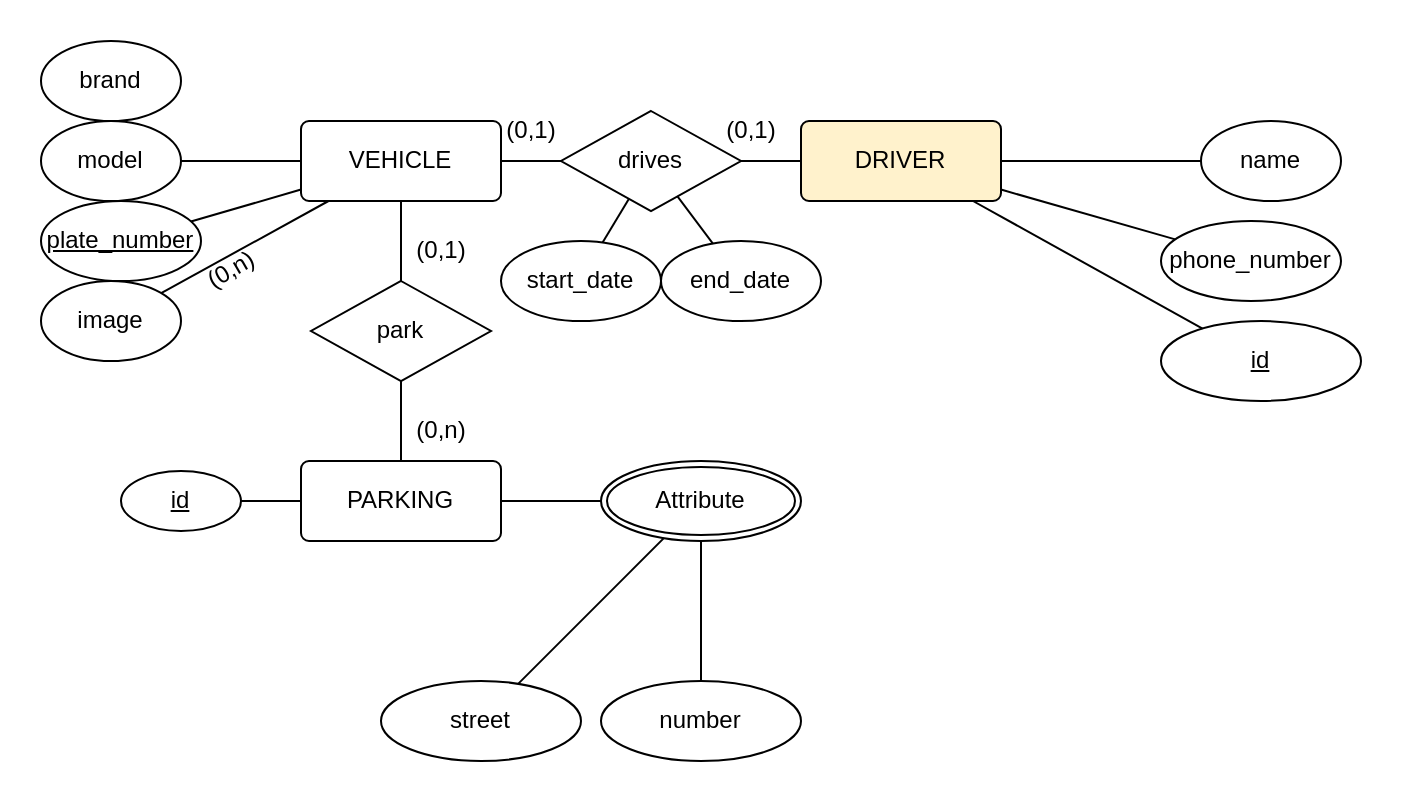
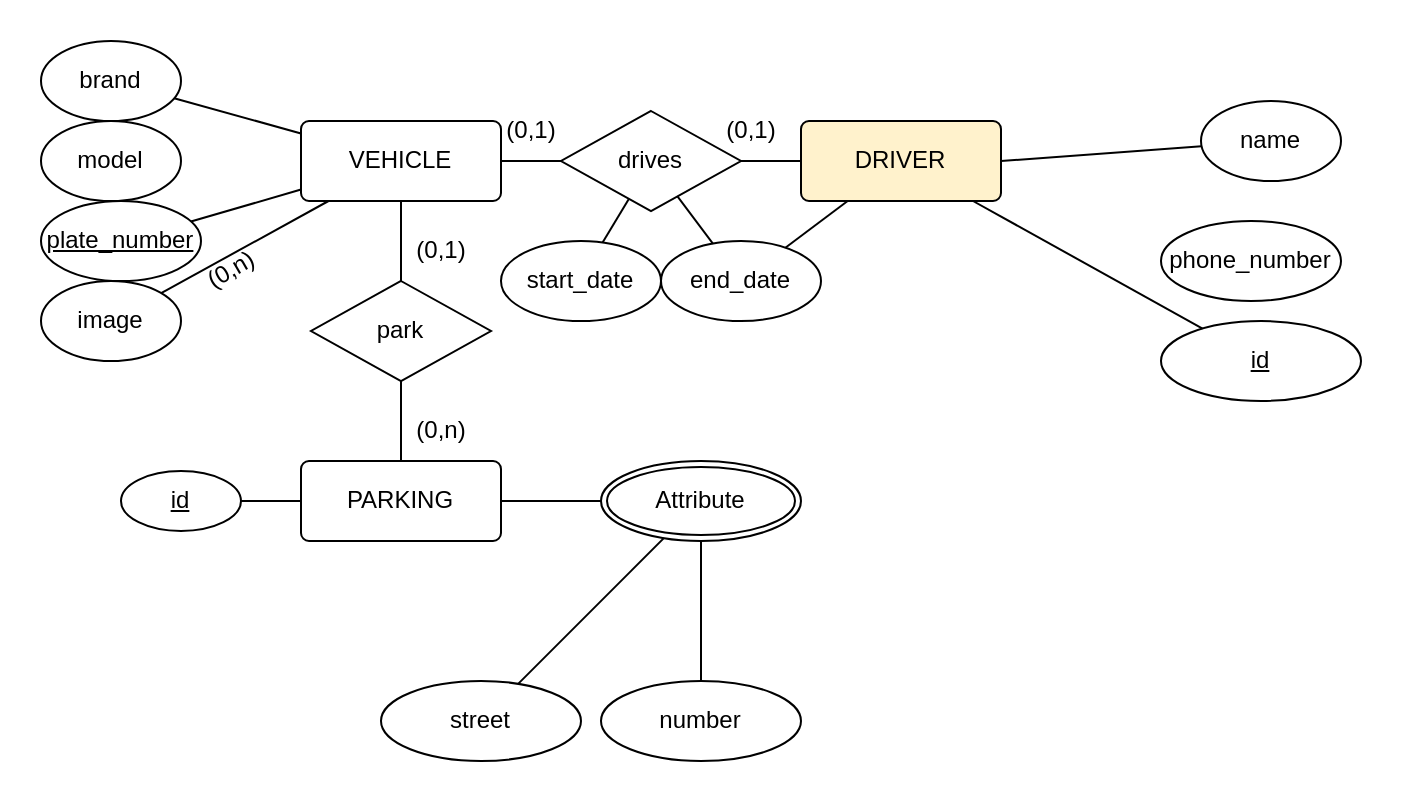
  <mxCell id="0" />
  <mxCell id="1" parent="0" />
  <mxCell id="2" value="VEHICLE" style="rounded=1;arcSize=10;whiteSpace=wrap;html=1;align=center;" vertex="1" parent="1"><mxGeometry x="150" y="60" width="100" height="40" as="geometry" /></mxCell>
  <mxCell id="3" value="PARKING" style="rounded=1;arcSize=10;whiteSpace=wrap;html=1;align=center;" vertex="1" parent="1"><mxGeometry x="150" y="230" width="100" height="40" as="geometry" /></mxCell>
  <mxCell id="4" value="DRIVER" style="rounded=1;arcSize=10;whiteSpace=wrap;html=1;align=center;fillColor=#fff2cc;" vertex="1" parent="1"><mxGeometry x="400" y="60" width="100" height="40" as="geometry" /></mxCell>
  <mxCell id="5" value="brand" style="ellipse;whiteSpace=wrap;html=1;align=center;" vertex="1" parent="1"><mxGeometry x="20" y="20" width="70" height="40" as="geometry" /></mxCell>
  <mxCell id="6" value="model" style="ellipse;whiteSpace=wrap;html=1;align=center;" vertex="1" parent="1"><mxGeometry x="20" y="60" width="70" height="40" as="geometry" /></mxCell>
  <mxCell id="7" value="&lt;u&gt;plate_number&lt;/u&gt;" style="ellipse;whiteSpace=wrap;html=1;align=center;" vertex="1" parent="1"><mxGeometry x="20" y="100" width="80" height="40" as="geometry" /></mxCell>
  <mxCell id="8" value="image" style="ellipse;whiteSpace=wrap;html=1;align=center;" vertex="1" parent="1"><mxGeometry x="20" y="140" width="70" height="40" as="geometry" /></mxCell>
- <mxCell id="9" value="name" style="ellipse;whiteSpace=wrap;html=1;align=center;" vertex="1" parent="1"><mxGeometry x="600" y="60" width="70" height="40" as="geometry" /></mxCell>
+ <mxCell id="9" value="name" style="ellipse;whiteSpace=wrap;html=1;align=center;" vertex="1" parent="1"><mxGeometry x="600" y="50" width="70" height="40" as="geometry" /></mxCell>
  <mxCell id="10" value="phone_number" style="ellipse;whiteSpace=wrap;html=1;align=center;" vertex="1" parent="1"><mxGeometry x="580" y="110" width="90" height="40" as="geometry" /></mxCell>
  <mxCell id="11" value="" style="endArrow=none;html=1;rounded=0;exitX=1;exitY=0.5;exitDx=0;exitDy=0;" edge="1" parent="1" source="4" target="9"><mxGeometry relative="1" as="geometry"><mxPoint x="420" y="110" as="sourcePoint" /><mxPoint x="580" y="110" as="targetPoint" /></mxGeometry></mxCell>
- <mxCell id="12" value="" style="endArrow=none;html=1;rounded=0;" edge="1" parent="1" source="4" target="10"><mxGeometry relative="1" as="geometry"><mxPoint x="420" y="110" as="sourcePoint" /><mxPoint x="580" y="110" as="targetPoint" /></mxGeometry></mxCell>
+ <mxCell id="12" value="" style="endArrow=none;html=1;rounded=0;" edge="1" parent="1" source="4" target="38"><mxGeometry relative="1" as="geometry"><mxPoint x="420" y="110" as="sourcePoint" /><mxPoint x="580" y="110" as="targetPoint" /></mxGeometry></mxCell>
  <mxCell id="13" value="drives" style="shape=rhombus;perimeter=rhombusPerimeter;whiteSpace=wrap;html=1;align=center;" vertex="1" parent="1"><mxGeometry x="280" y="55" width="90" height="50" as="geometry" /></mxCell>
  <mxCell id="14" value="" style="endArrow=none;html=1;rounded=0;" edge="1" parent="1" source="2" target="13"><mxGeometry relative="1" as="geometry"><mxPoint x="260" y="110" as="sourcePoint" /><mxPoint x="420" y="110" as="targetPoint" /></mxGeometry></mxCell>
  <mxCell id="15" value="" style="endArrow=none;html=1;rounded=0;" edge="1" parent="1" source="13" target="4"><mxGeometry relative="1" as="geometry"><mxPoint x="360" y="80" as="sourcePoint" /><mxPoint x="420" y="110" as="targetPoint" /></mxGeometry></mxCell>
  <mxCell id="16" value="(0,1)" style="text;html=1;align=center;verticalAlign=middle;resizable=0;points=[];autosize=1;strokeColor=none;fillColor=none;" vertex="1" parent="1"><mxGeometry x="240" y="50" width="50" height="30" as="geometry" /></mxCell>
  <mxCell id="17" value="(0,1)" style="text;html=1;align=center;verticalAlign=middle;resizable=0;points=[];autosize=1;strokeColor=none;fillColor=none;" vertex="1" parent="1"><mxGeometry x="350" y="50" width="50" height="30" as="geometry" /></mxCell>
  <mxCell id="18" value="park" style="shape=rhombus;perimeter=rhombusPerimeter;whiteSpace=wrap;html=1;align=center;" vertex="1" parent="1"><mxGeometry x="155" y="140" width="90" height="50" as="geometry" /></mxCell>
  <mxCell id="19" value="" style="endArrow=none;html=1;rounded=0;" edge="1" parent="1" source="2" target="18"><mxGeometry relative="1" as="geometry"><mxPoint x="260" y="110" as="sourcePoint" /><mxPoint x="420" y="110" as="targetPoint" /></mxGeometry></mxCell>
  <mxCell id="20" value="" style="endArrow=none;html=1;rounded=0;" edge="1" parent="1" source="18" target="3"><mxGeometry relative="1" as="geometry"><mxPoint x="260" y="110" as="sourcePoint" /><mxPoint x="420" y="110" as="targetPoint" /></mxGeometry></mxCell>
  <mxCell id="21" value="(0,n)" style="text;html=1;align=center;verticalAlign=middle;resizable=0;points=[];autosize=1;strokeColor=none;fillColor=none;" vertex="1" parent="1"><mxGeometry x="195" y="200" width="50" height="30" as="geometry" /></mxCell>
  <mxCell id="22" value="(0,1)" style="text;html=1;align=center;verticalAlign=middle;resizable=0;points=[];autosize=1;strokeColor=none;fillColor=none;" vertex="1" parent="1"><mxGeometry x="195" y="110" width="50" height="30" as="geometry" /></mxCell>
  <mxCell id="23" value="id" style="ellipse;whiteSpace=wrap;html=1;align=center;fontStyle=4;" vertex="1" parent="1"><mxGeometry x="580" y="160" width="100" height="40" as="geometry" /></mxCell>
  <mxCell id="24" value="" style="endArrow=none;html=1;rounded=0;" edge="1" parent="1" source="4" target="23"><mxGeometry relative="1" as="geometry"><mxPoint x="450" y="80" as="sourcePoint" /><mxPoint x="610" y="80" as="targetPoint" /></mxGeometry></mxCell>
- <mxCell id="25" value="" style="endArrow=none;html=1;rounded=0;" edge="1" parent="1" source="6" target="2"><mxGeometry relative="1" as="geometry"><mxPoint x="70" y="80" as="sourcePoint" /><mxPoint x="230" y="80" as="targetPoint" /></mxGeometry></mxCell>
+ <mxCell id="26" value="" style="endArrow=none;html=1;rounded=0;" edge="1" parent="1" source="5" target="2"><mxGeometry relative="1" as="geometry"><mxPoint x="260" y="140" as="sourcePoint" /><mxPoint x="190" y="80" as="targetPoint" /></mxGeometry></mxCell>
  <mxCell id="27" value="" style="endArrow=none;html=1;rounded=0;" edge="1" parent="1" source="7" target="2"><mxGeometry relative="1" as="geometry"><mxPoint x="260" y="140" as="sourcePoint" /><mxPoint x="420" y="140" as="targetPoint" /></mxGeometry></mxCell>
  <mxCell id="28" value="" style="endArrow=none;html=1;rounded=0;" edge="1" parent="1" source="8" target="2"><mxGeometry relative="1" as="geometry"><mxPoint x="260" y="140" as="sourcePoint" /><mxPoint x="420" y="140" as="targetPoint" /></mxGeometry></mxCell>
  <mxCell id="29" value="(0,n)" style="text;html=1;align=center;verticalAlign=middle;resizable=0;points=[];autosize=1;strokeColor=none;fillColor=none;rotation=-30;" vertex="1" parent="1"><mxGeometry x="90" y="120" width="50" height="30" as="geometry" /></mxCell>
  <mxCell id="30" value="Attribute" style="ellipse;shape=doubleEllipse;margin=3;whiteSpace=wrap;html=1;align=center;" vertex="1" parent="1"><mxGeometry x="300" y="230" width="100" height="40" as="geometry" /></mxCell>
  <mxCell id="31" value="" style="endArrow=none;html=1;rounded=0;" edge="1" parent="1" source="3" target="30"><mxGeometry relative="1" as="geometry"><mxPoint x="260" y="160" as="sourcePoint" /><mxPoint x="420" y="160" as="targetPoint" /></mxGeometry></mxCell>
  <mxCell id="32" value="number" style="ellipse;whiteSpace=wrap;html=1;align=center;" vertex="1" parent="1"><mxGeometry x="300" y="340" width="100" height="40" as="geometry" /></mxCell>
  <mxCell id="33" value="street" style="ellipse;whiteSpace=wrap;html=1;align=center;" vertex="1" parent="1"><mxGeometry x="190" y="340" width="100" height="40" as="geometry" /></mxCell>
  <mxCell id="34" value="" style="endArrow=none;html=1;rounded=0;" edge="1" parent="1" source="33" target="30"><mxGeometry relative="1" as="geometry"><mxPoint x="260" y="250" as="sourcePoint" /><mxPoint x="420" y="250" as="targetPoint" /></mxGeometry></mxCell>
  <mxCell id="35" value="" style="endArrow=none;html=1;rounded=0;" edge="1" parent="1" source="30" target="32"><mxGeometry relative="1" as="geometry"><mxPoint x="360" y="290" as="sourcePoint" /><mxPoint x="520" y="290" as="targetPoint" /></mxGeometry></mxCell>
  <mxCell id="36" value="id" style="ellipse;whiteSpace=wrap;html=1;align=center;fontStyle=4;" vertex="1" parent="1"><mxGeometry x="60" y="235" width="60" height="30" as="geometry" /></mxCell>
  <mxCell id="37" value="" style="endArrow=none;html=1;rounded=0;" edge="1" target="3" parent="1" source="36"><mxGeometry relative="1" as="geometry"><mxPoint x="80" y="244" as="sourcePoint" /><mxPoint x="40" y="150" as="targetPoint" /></mxGeometry></mxCell>
  <mxCell id="38" value="end_date" style="ellipse;whiteSpace=wrap;html=1;align=center;" vertex="1" parent="1"><mxGeometry x="330" y="120" width="80" height="40" as="geometry" /></mxCell>
  <mxCell id="39" value="start_date" style="ellipse;whiteSpace=wrap;html=1;align=center;" vertex="1" parent="1"><mxGeometry x="250" y="120" width="80" height="40" as="geometry" /></mxCell>
  <mxCell id="40" value="" style="endArrow=none;html=1;rounded=0;" edge="1" parent="1" source="39" target="13"><mxGeometry relative="1" as="geometry"><mxPoint x="270" y="100" as="sourcePoint" /><mxPoint x="430" y="100" as="targetPoint" /></mxGeometry></mxCell>
  <mxCell id="41" value="" style="endArrow=none;html=1;rounded=0;" edge="1" parent="1" source="13" target="38"><mxGeometry relative="1" as="geometry"><mxPoint x="320" y="110" as="sourcePoint" /><mxPoint x="480" y="110" as="targetPoint" /></mxGeometry></mxCell>
